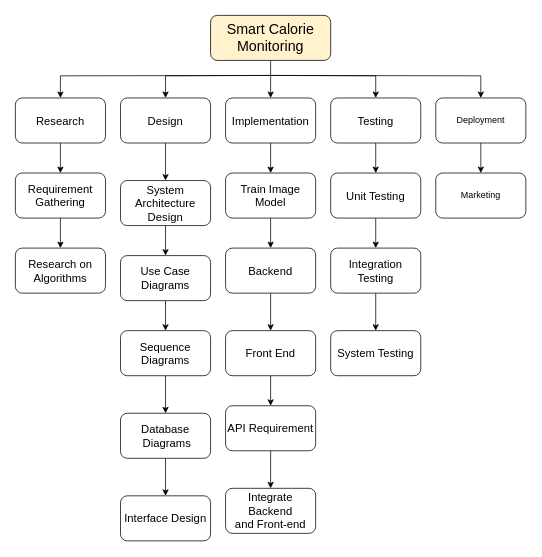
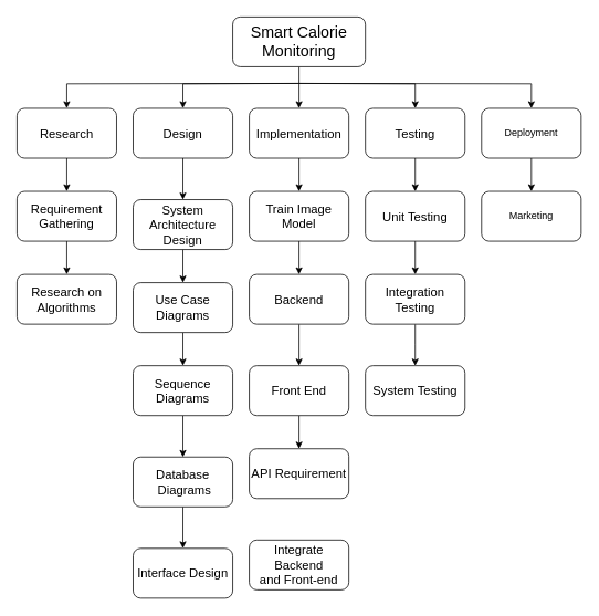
  <mxCell id="0" />
  <mxCell id="1" parent="0" />
  <mxCell id="2" style="edgeStyle=orthogonalEdgeStyle;rounded=0;orthogonalLoop=1;jettySize=auto;html=1;entryX=0.5;entryY=0;entryDx=0;entryDy=0;fontSize=15;" edge="1" parent="1" source="7" target="9"><mxGeometry relative="1" as="geometry" /></mxCell>
  <mxCell id="3" style="edgeStyle=orthogonalEdgeStyle;rounded=0;orthogonalLoop=1;jettySize=auto;html=1;entryX=0.5;entryY=0;entryDx=0;entryDy=0;fontSize=15;" edge="1" parent="1" target="36"><mxGeometry relative="1" as="geometry"><mxPoint x="360" y="100" as="sourcePoint" /></mxGeometry></mxCell>
  <mxCell id="4" style="edgeStyle=orthogonalEdgeStyle;rounded=0;orthogonalLoop=1;jettySize=auto;html=1;entryX=0.5;entryY=0;entryDx=0;entryDy=0;fontSize=15;" edge="1" parent="1" target="43"><mxGeometry relative="1" as="geometry"><mxPoint x="360" y="100" as="sourcePoint" /></mxGeometry></mxCell>
  <mxCell id="5" style="edgeStyle=orthogonalEdgeStyle;rounded=0;orthogonalLoop=1;jettySize=auto;html=1;fontSize=15;" edge="1" parent="1" target="20"><mxGeometry relative="1" as="geometry"><mxPoint x="360" y="100" as="sourcePoint" /></mxGeometry></mxCell>
  <mxCell id="6" style="edgeStyle=orthogonalEdgeStyle;rounded=0;orthogonalLoop=1;jettySize=auto;html=1;entryX=0.5;entryY=0;entryDx=0;entryDy=0;fontSize=15;" edge="1" parent="1" target="31"><mxGeometry relative="1" as="geometry"><mxPoint x="360" y="100" as="sourcePoint" /></mxGeometry></mxCell>
- <mxCell id="7" value="&lt;font style=&quot;font-size: 19px;&quot;&gt;Smart Calorie Monitoring&lt;/font&gt;" style="rounded=1;whiteSpace=wrap;html=1;fontSize=15;fillColor=#fff2cc;" vertex="1" parent="1"><mxGeometry x="280" y="20" width="160" height="60" as="geometry" /></mxCell>
+ <mxCell id="7" value="&lt;font style=&quot;font-size: 19px;&quot;&gt;Smart Calorie Monitoring&lt;/font&gt;" style="rounded=1;whiteSpace=wrap;html=1;fontSize=15;" vertex="1" parent="1"><mxGeometry x="280" y="20" width="160" height="60" as="geometry" /></mxCell>
  <mxCell id="8" style="edgeStyle=orthogonalEdgeStyle;rounded=0;orthogonalLoop=1;jettySize=auto;html=1;entryX=0.5;entryY=0;entryDx=0;entryDy=0;fontSize=15;" edge="1" parent="1" source="9" target="11"><mxGeometry relative="1" as="geometry" /></mxCell>
  <mxCell id="9" value="Implementation" style="rounded=1;whiteSpace=wrap;html=1;fontSize=15;" vertex="1" parent="1"><mxGeometry x="300" y="130" width="120" height="60" as="geometry" /></mxCell>
  <mxCell id="10" style="edgeStyle=orthogonalEdgeStyle;rounded=0;orthogonalLoop=1;jettySize=auto;html=1;fontSize=15;" edge="1" parent="1" source="11" target="13"><mxGeometry relative="1" as="geometry" /></mxCell>
  <mxCell id="11" value="Train Image Model" style="rounded=1;whiteSpace=wrap;html=1;fontSize=15;" vertex="1" parent="1"><mxGeometry x="300" y="230" width="120" height="60" as="geometry" /></mxCell>
  <mxCell id="12" style="edgeStyle=orthogonalEdgeStyle;rounded=0;orthogonalLoop=1;jettySize=auto;html=1;entryX=0.5;entryY=0;entryDx=0;entryDy=0;fontSize=15;" edge="1" parent="1" source="13" target="15"><mxGeometry relative="1" as="geometry" /></mxCell>
  <mxCell id="13" value="Backend" style="rounded=1;whiteSpace=wrap;html=1;fontSize=15;" vertex="1" parent="1"><mxGeometry x="300" y="330" width="120" height="60" as="geometry" /></mxCell>
  <mxCell id="14" style="edgeStyle=orthogonalEdgeStyle;rounded=0;orthogonalLoop=1;jettySize=auto;html=1;fontSize=15;" edge="1" parent="1" source="15" target="17"><mxGeometry relative="1" as="geometry" /></mxCell>
  <mxCell id="15" value="Front End" style="rounded=1;whiteSpace=wrap;html=1;fontSize=15;" vertex="1" parent="1"><mxGeometry x="300" y="440" width="120" height="60" as="geometry" /></mxCell>
- <mxCell id="16" style="edgeStyle=orthogonalEdgeStyle;rounded=0;orthogonalLoop=1;jettySize=auto;html=1;entryX=0.5;entryY=0;entryDx=0;entryDy=0;fontSize=15;" edge="1" parent="1" source="17" target="18"><mxGeometry relative="1" as="geometry" /></mxCell>
  <mxCell id="17" value="API Requirement" style="rounded=1;whiteSpace=wrap;html=1;fontSize=15;" vertex="1" parent="1"><mxGeometry x="300" y="540" width="120" height="60" as="geometry" /></mxCell>
  <mxCell id="18" value="Integrate Backend&lt;br&gt;and Front-end" style="rounded=1;whiteSpace=wrap;html=1;fontSize=15;" vertex="1" parent="1"><mxGeometry x="300" y="650" width="120" height="60" as="geometry" /></mxCell>
  <mxCell id="19" style="edgeStyle=orthogonalEdgeStyle;rounded=0;orthogonalLoop=1;jettySize=auto;html=1;entryX=0.5;entryY=0;entryDx=0;entryDy=0;fontSize=15;" edge="1" parent="1" source="20" target="22"><mxGeometry relative="1" as="geometry" /></mxCell>
  <mxCell id="20" value="Design" style="rounded=1;whiteSpace=wrap;html=1;fontSize=15;" vertex="1" parent="1"><mxGeometry x="160" y="130" width="120" height="60" as="geometry" /></mxCell>
  <mxCell id="21" style="edgeStyle=orthogonalEdgeStyle;rounded=0;orthogonalLoop=1;jettySize=auto;html=1;entryX=0.5;entryY=0;entryDx=0;entryDy=0;fontSize=15;" edge="1" parent="1" source="22" target="24"><mxGeometry relative="1" as="geometry" /></mxCell>
  <mxCell id="22" value="System Architecture&lt;br&gt;Design" style="rounded=1;whiteSpace=wrap;html=1;fontSize=15;" vertex="1" parent="1"><mxGeometry x="160" y="240" width="120" height="60" as="geometry" /></mxCell>
  <mxCell id="23" style="edgeStyle=orthogonalEdgeStyle;rounded=0;orthogonalLoop=1;jettySize=auto;html=1;entryX=0.5;entryY=0;entryDx=0;entryDy=0;fontSize=15;" edge="1" parent="1" source="24" target="26"><mxGeometry relative="1" as="geometry" /></mxCell>
  <mxCell id="24" value="Use Case&lt;br&gt;Diagrams" style="rounded=1;whiteSpace=wrap;html=1;fontSize=15;" vertex="1" parent="1"><mxGeometry x="160" y="340" width="120" height="60" as="geometry" /></mxCell>
  <mxCell id="25" style="edgeStyle=orthogonalEdgeStyle;rounded=0;orthogonalLoop=1;jettySize=auto;html=1;entryX=0.5;entryY=0;entryDx=0;entryDy=0;fontSize=15;" edge="1" parent="1" source="26" target="28"><mxGeometry relative="1" as="geometry" /></mxCell>
  <mxCell id="26" value="Sequence&lt;br&gt;Diagrams" style="rounded=1;whiteSpace=wrap;html=1;fontSize=15;" vertex="1" parent="1"><mxGeometry x="160" y="440" width="120" height="60" as="geometry" /></mxCell>
  <mxCell id="27" style="edgeStyle=orthogonalEdgeStyle;rounded=0;orthogonalLoop=1;jettySize=auto;html=1;entryX=0.5;entryY=0;entryDx=0;entryDy=0;fontSize=15;" edge="1" parent="1" source="28" target="29"><mxGeometry relative="1" as="geometry" /></mxCell>
  <mxCell id="28" value="Database&lt;br&gt;&amp;nbsp;Diagrams" style="rounded=1;whiteSpace=wrap;html=1;fontSize=15;" vertex="1" parent="1"><mxGeometry x="160" y="550" width="120" height="60" as="geometry" /></mxCell>
  <mxCell id="29" value="Interface Design" style="rounded=1;whiteSpace=wrap;html=1;fontSize=15;" vertex="1" parent="1"><mxGeometry x="160" y="660" width="120" height="60" as="geometry" /></mxCell>
  <mxCell id="30" style="edgeStyle=orthogonalEdgeStyle;rounded=0;orthogonalLoop=1;jettySize=auto;html=1;entryX=0.5;entryY=0;entryDx=0;entryDy=0;fontSize=15;" edge="1" parent="1" source="31" target="33"><mxGeometry relative="1" as="geometry" /></mxCell>
  <mxCell id="31" value="Research" style="rounded=1;whiteSpace=wrap;html=1;fontSize=15;" vertex="1" parent="1"><mxGeometry x="20" y="130" width="120" height="60" as="geometry" /></mxCell>
  <mxCell id="32" style="edgeStyle=orthogonalEdgeStyle;rounded=0;orthogonalLoop=1;jettySize=auto;html=1;fontSize=15;" edge="1" parent="1" source="33" target="34"><mxGeometry relative="1" as="geometry" /></mxCell>
  <mxCell id="33" value="Requirement&lt;br&gt;Gathering" style="rounded=1;whiteSpace=wrap;html=1;fontSize=15;" vertex="1" parent="1"><mxGeometry x="20" y="230" width="120" height="60" as="geometry" /></mxCell>
  <mxCell id="34" value="Research on&lt;br&gt;Algorithms" style="rounded=1;whiteSpace=wrap;html=1;fontSize=15;" vertex="1" parent="1"><mxGeometry x="20" y="330" width="120" height="60" as="geometry" /></mxCell>
  <mxCell id="35" style="edgeStyle=orthogonalEdgeStyle;rounded=0;orthogonalLoop=1;jettySize=auto;html=1;entryX=0.5;entryY=0;entryDx=0;entryDy=0;fontSize=15;" edge="1" parent="1" source="36" target="38"><mxGeometry relative="1" as="geometry" /></mxCell>
  <mxCell id="36" value="Testing" style="rounded=1;whiteSpace=wrap;html=1;fontSize=15;" vertex="1" parent="1"><mxGeometry x="440" y="130" width="120" height="60" as="geometry" /></mxCell>
  <mxCell id="37" style="edgeStyle=orthogonalEdgeStyle;rounded=0;orthogonalLoop=1;jettySize=auto;html=1;entryX=0.5;entryY=0;entryDx=0;entryDy=0;fontSize=15;" edge="1" parent="1" source="38" target="40"><mxGeometry relative="1" as="geometry" /></mxCell>
  <mxCell id="38" value="Unit Testing" style="rounded=1;whiteSpace=wrap;html=1;fontSize=15;" vertex="1" parent="1"><mxGeometry x="440" y="230" width="120" height="60" as="geometry" /></mxCell>
  <mxCell id="39" style="edgeStyle=orthogonalEdgeStyle;rounded=0;orthogonalLoop=1;jettySize=auto;html=1;entryX=0.5;entryY=0;entryDx=0;entryDy=0;fontSize=15;" edge="1" parent="1" source="40"><mxGeometry relative="1" as="geometry"><mxPoint x="500" y="440" as="targetPoint" /></mxGeometry></mxCell>
  <mxCell id="40" value="Integration Testing" style="rounded=1;whiteSpace=wrap;html=1;fontSize=15;" vertex="1" parent="1"><mxGeometry x="440" y="330" width="120" height="60" as="geometry" /></mxCell>
  <mxCell id="41" value="System Testing" style="rounded=1;whiteSpace=wrap;html=1;fontSize=15;" vertex="1" parent="1"><mxGeometry x="440" y="440" width="120" height="60" as="geometry" /></mxCell>
  <mxCell id="42" style="edgeStyle=orthogonalEdgeStyle;rounded=0;orthogonalLoop=1;jettySize=auto;html=1;entryX=0.5;entryY=0;entryDx=0;entryDy=0;fontSize=15;" edge="1" parent="1" source="43" target="44"><mxGeometry relative="1" as="geometry" /></mxCell>
  <mxCell id="43" value="Deployment" style="rounded=1;whiteSpace=wrap;html=1;" vertex="1" parent="1"><mxGeometry x="580" y="130" width="120" height="60" as="geometry" /></mxCell>
  <mxCell id="44" value="Marketing" style="rounded=1;whiteSpace=wrap;html=1;" vertex="1" parent="1"><mxGeometry x="580" y="230" width="120" height="60" as="geometry" /></mxCell>
